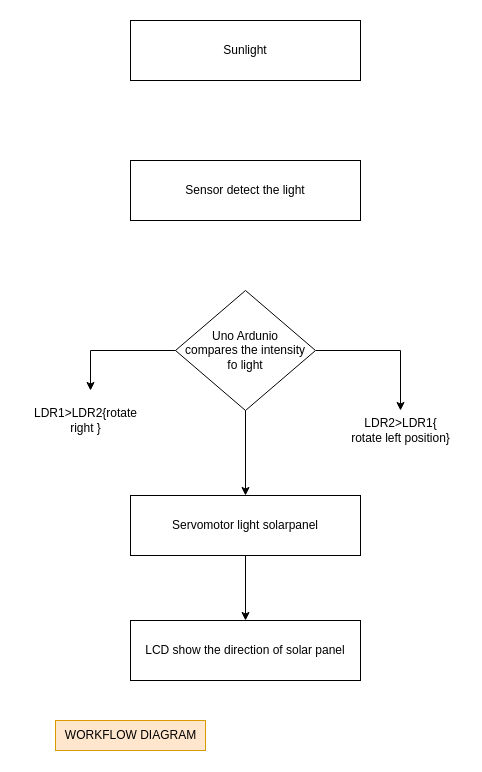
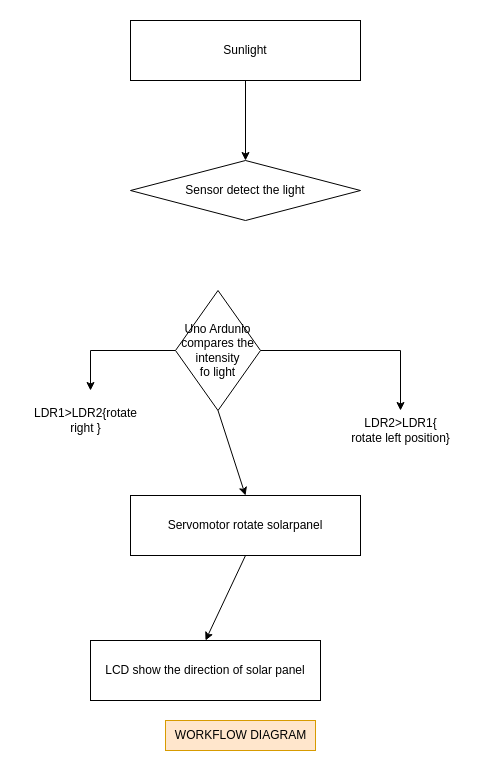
  <mxCell id="0" />
  <mxCell id="1" parent="0" />
  <mxCell id="2" value="Sunlight" style="rounded=0;whiteSpace=wrap;html=1;" vertex="1" parent="1"><mxGeometry x="130" y="20" width="230" height="60" as="geometry" /></mxCell>
- <mxCell id="3" value="Sensor detect the light" style="rounded=0;whiteSpace=wrap;html=1;" vertex="1" parent="1"><mxGeometry x="130" y="160" width="230" height="60" as="geometry" /></mxCell>
+ <mxCell id="3" value="Sensor detect the light" style="rhombus;whiteSpace=wrap;html=1;" vertex="1" parent="1"><mxGeometry x="130" y="160" width="230" height="60" as="geometry" /></mxCell>
  <mxCell id="4" style="edgeStyle=orthogonalEdgeStyle;rounded=0;orthogonalLoop=1;jettySize=auto;html=1;exitX=0;exitY=0.5;exitDx=0;exitDy=0;" edge="1" parent="1" source="6"><mxGeometry relative="1" as="geometry"><mxPoint x="90" y="390" as="targetPoint" /><Array as="points"><mxPoint x="90" y="350" /><mxPoint x="90" y="350" /></Array></mxGeometry></mxCell>
  <mxCell id="5" style="edgeStyle=orthogonalEdgeStyle;rounded=0;orthogonalLoop=1;jettySize=auto;html=1;exitX=1;exitY=0.5;exitDx=0;exitDy=0;" edge="1" parent="1" source="6"><mxGeometry relative="1" as="geometry"><mxPoint x="400" y="410" as="targetPoint" /><Array as="points"><mxPoint x="400" y="350" /></Array></mxGeometry></mxCell>
- <mxCell id="6" value="Uno Ardunio&lt;br&gt;compares the intensity&lt;br&gt;fo light" style="rhombus;whiteSpace=wrap;html=1;" vertex="1" parent="1"><mxGeometry x="175" y="290" width="140" height="120" as="geometry" /></mxCell>
- <mxCell id="7" value="Servomotor light solarpanel" style="rounded=0;whiteSpace=wrap;html=1;" vertex="1" parent="1"><mxGeometry x="130" y="495" width="230" height="60" as="geometry" /></mxCell>
- <mxCell id="8" value="LCD show the direction of solar panel" style="rounded=0;whiteSpace=wrap;html=1;" vertex="1" parent="1"><mxGeometry x="130" y="620" width="230" height="60" as="geometry" /></mxCell>
+ <mxCell id="6" value="Uno Ardunio&lt;br&gt;compares the intensity&lt;br&gt;fo light" style="rhombus;whiteSpace=wrap;html=1;" vertex="1" parent="1"><mxGeometry x="175" y="290" width="85" height="120" as="geometry" /></mxCell>
+ <mxCell id="7" value="Servomotor rotate solarpanel" style="rounded=0;whiteSpace=wrap;html=1;" vertex="1" parent="1"><mxGeometry x="130" y="495" width="230" height="60" as="geometry" /></mxCell>
+ <mxCell id="8" value="LCD show the direction of solar panel" style="rounded=0;whiteSpace=wrap;html=1;" vertex="1" parent="1"><mxGeometry x="90" y="640" width="230" height="60" as="geometry" /></mxCell>
+ <mxCell id="9" value="" style="endArrow=classic;html=1;rounded=0;exitX=0.5;exitY=1;exitDx=0;exitDy=0;entryX=0.5;entryY=0;entryDx=0;entryDy=0;" edge="1" parent="1" source="2" target="3"><mxGeometry width="50" height="50" relative="1" as="geometry"><mxPoint x="60" y="200" as="sourcePoint" /><mxPoint x="110" y="150" as="targetPoint" /></mxGeometry></mxCell>
  <mxCell id="10" value="" style="endArrow=classic;html=1;rounded=0;exitX=0.5;exitY=1;exitDx=0;exitDy=0;entryX=0.5;entryY=0;entryDx=0;entryDy=0;" edge="1" parent="1" source="6" target="7"><mxGeometry width="50" height="50" relative="1" as="geometry"><mxPoint x="210" y="510" as="sourcePoint" /><mxPoint x="260" y="460" as="targetPoint" /></mxGeometry></mxCell>
  <mxCell id="11" value="" style="endArrow=classic;html=1;rounded=0;exitX=0.5;exitY=1;exitDx=0;exitDy=0;entryX=0.5;entryY=0;entryDx=0;entryDy=0;" edge="1" parent="1" source="7" target="8"><mxGeometry width="50" height="50" relative="1" as="geometry"><mxPoint x="170" y="790" as="sourcePoint" /><mxPoint x="220" y="740" as="targetPoint" /></mxGeometry></mxCell>
  <mxCell id="12" value="LDR1&amp;gt;LDR2{rotate&lt;br&gt;right }" style="text;html=1;align=center;verticalAlign=middle;resizable=0;points=[];autosize=1;strokeColor=none;fillColor=none;" vertex="1" parent="1"><mxGeometry x="20" y="400" width="130" height="40" as="geometry" /></mxCell>
  <mxCell id="13" value="LDR2&amp;gt;LDR1{&lt;br&gt;rotate left position}" style="text;html=1;align=center;verticalAlign=middle;resizable=0;points=[];autosize=1;strokeColor=none;fillColor=none;" vertex="1" parent="1"><mxGeometry x="340" y="410" width="120" height="40" as="geometry" /></mxCell>
- <mxCell id="14" value="WORKFLOW DIAGRAM" style="text;html=1;align=center;verticalAlign=middle;resizable=0;points=[];autosize=1;strokeColor=#d79b00;fillColor=#ffe6cc;" vertex="1" parent="1"><mxGeometry x="55" y="720" width="150" height="30" as="geometry" /></mxCell>
+ <mxCell id="14" value="WORKFLOW DIAGRAM" style="text;html=1;align=center;verticalAlign=middle;resizable=0;points=[];autosize=1;strokeColor=#d79b00;fillColor=#ffe6cc;" vertex="1" parent="1"><mxGeometry x="165" y="720" width="150" height="30" as="geometry" /></mxCell>
